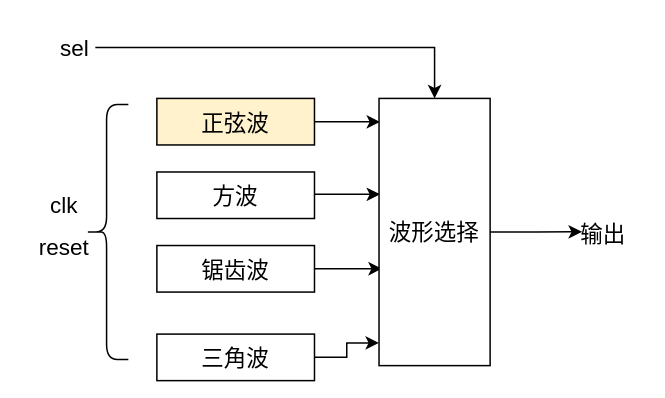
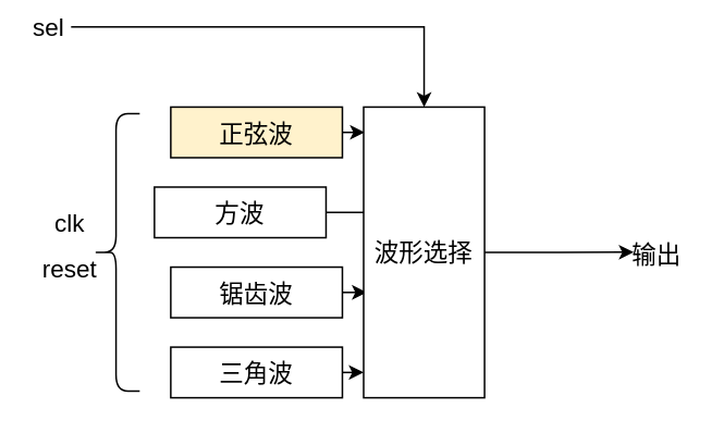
  <mxCell id="0" />
  <mxCell id="1" parent="0" />
  <mxCell id="2" style="edgeStyle=orthogonalEdgeStyle;rounded=0;orthogonalLoop=1;jettySize=auto;html=1;exitX=1;exitY=0.5;exitDx=0;exitDy=0;entryX=0.01;entryY=0.088;entryDx=0;entryDy=0;entryPerimeter=0;fontSize=15;" edge="1" parent="1" source="3" target="11"><mxGeometry relative="1" as="geometry" /></mxCell>
  <mxCell id="3" value="正弦波" style="rounded=0;whiteSpace=wrap;html=1;fontSize=15;fillColor=#fff2cc;" vertex="1" parent="1"><mxGeometry x="104" y="65" width="105" height="31" as="geometry" /></mxCell>
  <mxCell id="4" style="edgeStyle=orthogonalEdgeStyle;rounded=0;orthogonalLoop=1;jettySize=auto;html=1;exitX=1;exitY=0.5;exitDx=0;exitDy=0;entryX=0.01;entryY=0.359;entryDx=0;entryDy=0;entryPerimeter=0;fontSize=15;" edge="1" parent="1" source="5" target="11"><mxGeometry relative="1" as="geometry"><Array as="points"><mxPoint x="253" y="130" /></Array></mxGeometry></mxCell>
- <mxCell id="5" value="方波" style="rounded=0;whiteSpace=wrap;html=1;fontSize=15;" vertex="1" parent="1"><mxGeometry x="104" y="114" width="105" height="31" as="geometry" /></mxCell>
+ <mxCell id="5" value="方波" style="rounded=0;whiteSpace=wrap;html=1;fontSize=15;" vertex="1" parent="1"><mxGeometry x="94" y="114" width="105" height="31" as="geometry" /></mxCell>
  <mxCell id="6" style="edgeStyle=orthogonalEdgeStyle;rounded=0;orthogonalLoop=1;jettySize=auto;html=1;exitX=1;exitY=0.5;exitDx=0;exitDy=0;entryX=0.026;entryY=0.637;entryDx=0;entryDy=0;entryPerimeter=0;fontSize=15;" edge="1" parent="1" source="7" target="11"><mxGeometry relative="1" as="geometry" /></mxCell>
  <mxCell id="7" value="锯齿波" style="rounded=0;whiteSpace=wrap;html=1;fontSize=15;" vertex="1" parent="1"><mxGeometry x="104" y="163" width="105" height="31" as="geometry" /></mxCell>
  <mxCell id="8" style="edgeStyle=orthogonalEdgeStyle;rounded=0;orthogonalLoop=1;jettySize=auto;html=1;exitX=1;exitY=0.5;exitDx=0;exitDy=0;entryX=0;entryY=0.915;entryDx=0;entryDy=0;entryPerimeter=0;fontSize=15;" edge="1" parent="1" source="9" target="11"><mxGeometry relative="1" as="geometry" /></mxCell>
- <mxCell id="9" value="三角波" style="rounded=0;whiteSpace=wrap;html=1;fontSize=15;" vertex="1" parent="1"><mxGeometry x="104" y="222" width="105" height="31" as="geometry" /></mxCell>
+ <mxCell id="9" value="三角波" style="rounded=0;whiteSpace=wrap;html=1;fontSize=15;" vertex="1" parent="1"><mxGeometry x="104" y="212" width="105" height="31" as="geometry" /></mxCell>
  <mxCell id="10" style="edgeStyle=orthogonalEdgeStyle;rounded=0;orthogonalLoop=1;jettySize=auto;html=1;exitX=1;exitY=0.5;exitDx=0;exitDy=0;fontSize=15;" edge="1" parent="1" source="11"><mxGeometry relative="1" as="geometry"><mxPoint x="387.222" y="153.833" as="targetPoint" /></mxGeometry></mxCell>
- <mxCell id="11" value="波形选择" style="rounded=0;whiteSpace=wrap;html=1;fontSize=15;" vertex="1" parent="1"><mxGeometry x="252" y="65" width="74" height="178" as="geometry" /></mxCell>
+ <mxCell id="11" value="波形选择" style="rounded=0;whiteSpace=wrap;html=1;fontSize=15;" vertex="1" parent="1"><mxGeometry x="222" y="65" width="74" height="178" as="geometry" /></mxCell>
  <mxCell id="12" style="edgeStyle=orthogonalEdgeStyle;rounded=0;orthogonalLoop=1;jettySize=auto;html=1;entryX=0.5;entryY=0;entryDx=0;entryDy=0;fontSize=15;" edge="1" parent="1" source="13" target="11"><mxGeometry relative="1" as="geometry" /></mxCell>
- <mxCell id="13" value="sel" style="text;html=1;align=center;verticalAlign=middle;resizable=0;points=[];autosize=1;strokeColor=none;fontSize=15;" vertex="1" parent="1"><mxGeometry x="34" y="20" width="29" height="22" as="geometry" /></mxCell>
+ <mxCell id="13" value="sel" style="text;html=1;align=center;verticalAlign=middle;resizable=0;points=[];autosize=1;strokeColor=none;fontSize=15;" vertex="1" parent="1"><mxGeometry x="14" y="5" width="29" height="22" as="geometry" /></mxCell>
  <mxCell id="14" value="输出" style="text;html=1;align=center;verticalAlign=middle;resizable=0;points=[];autosize=1;strokeColor=none;fontSize=15;" vertex="1" parent="1"><mxGeometry x="381" y="144" width="40" height="22" as="geometry" /></mxCell>
  <mxCell id="15" value="&lt;font style=&quot;font-size: 15px&quot;&gt;clk&lt;br&gt;reset&lt;br&gt;&lt;/font&gt;" style="text;html=1;align=center;verticalAlign=middle;resizable=0;points=[];autosize=1;strokeColor=none;fontSize=23;" vertex="1" parent="1"><mxGeometry x="20" y="114" width="43" height="67" as="geometry" /></mxCell>
  <mxCell id="16" value="" style="shape=curlyBracket;whiteSpace=wrap;html=1;rounded=1;fontSize=23;size=0.5;" vertex="1" parent="1"><mxGeometry x="56" y="69" width="29" height="170" as="geometry" /></mxCell>
